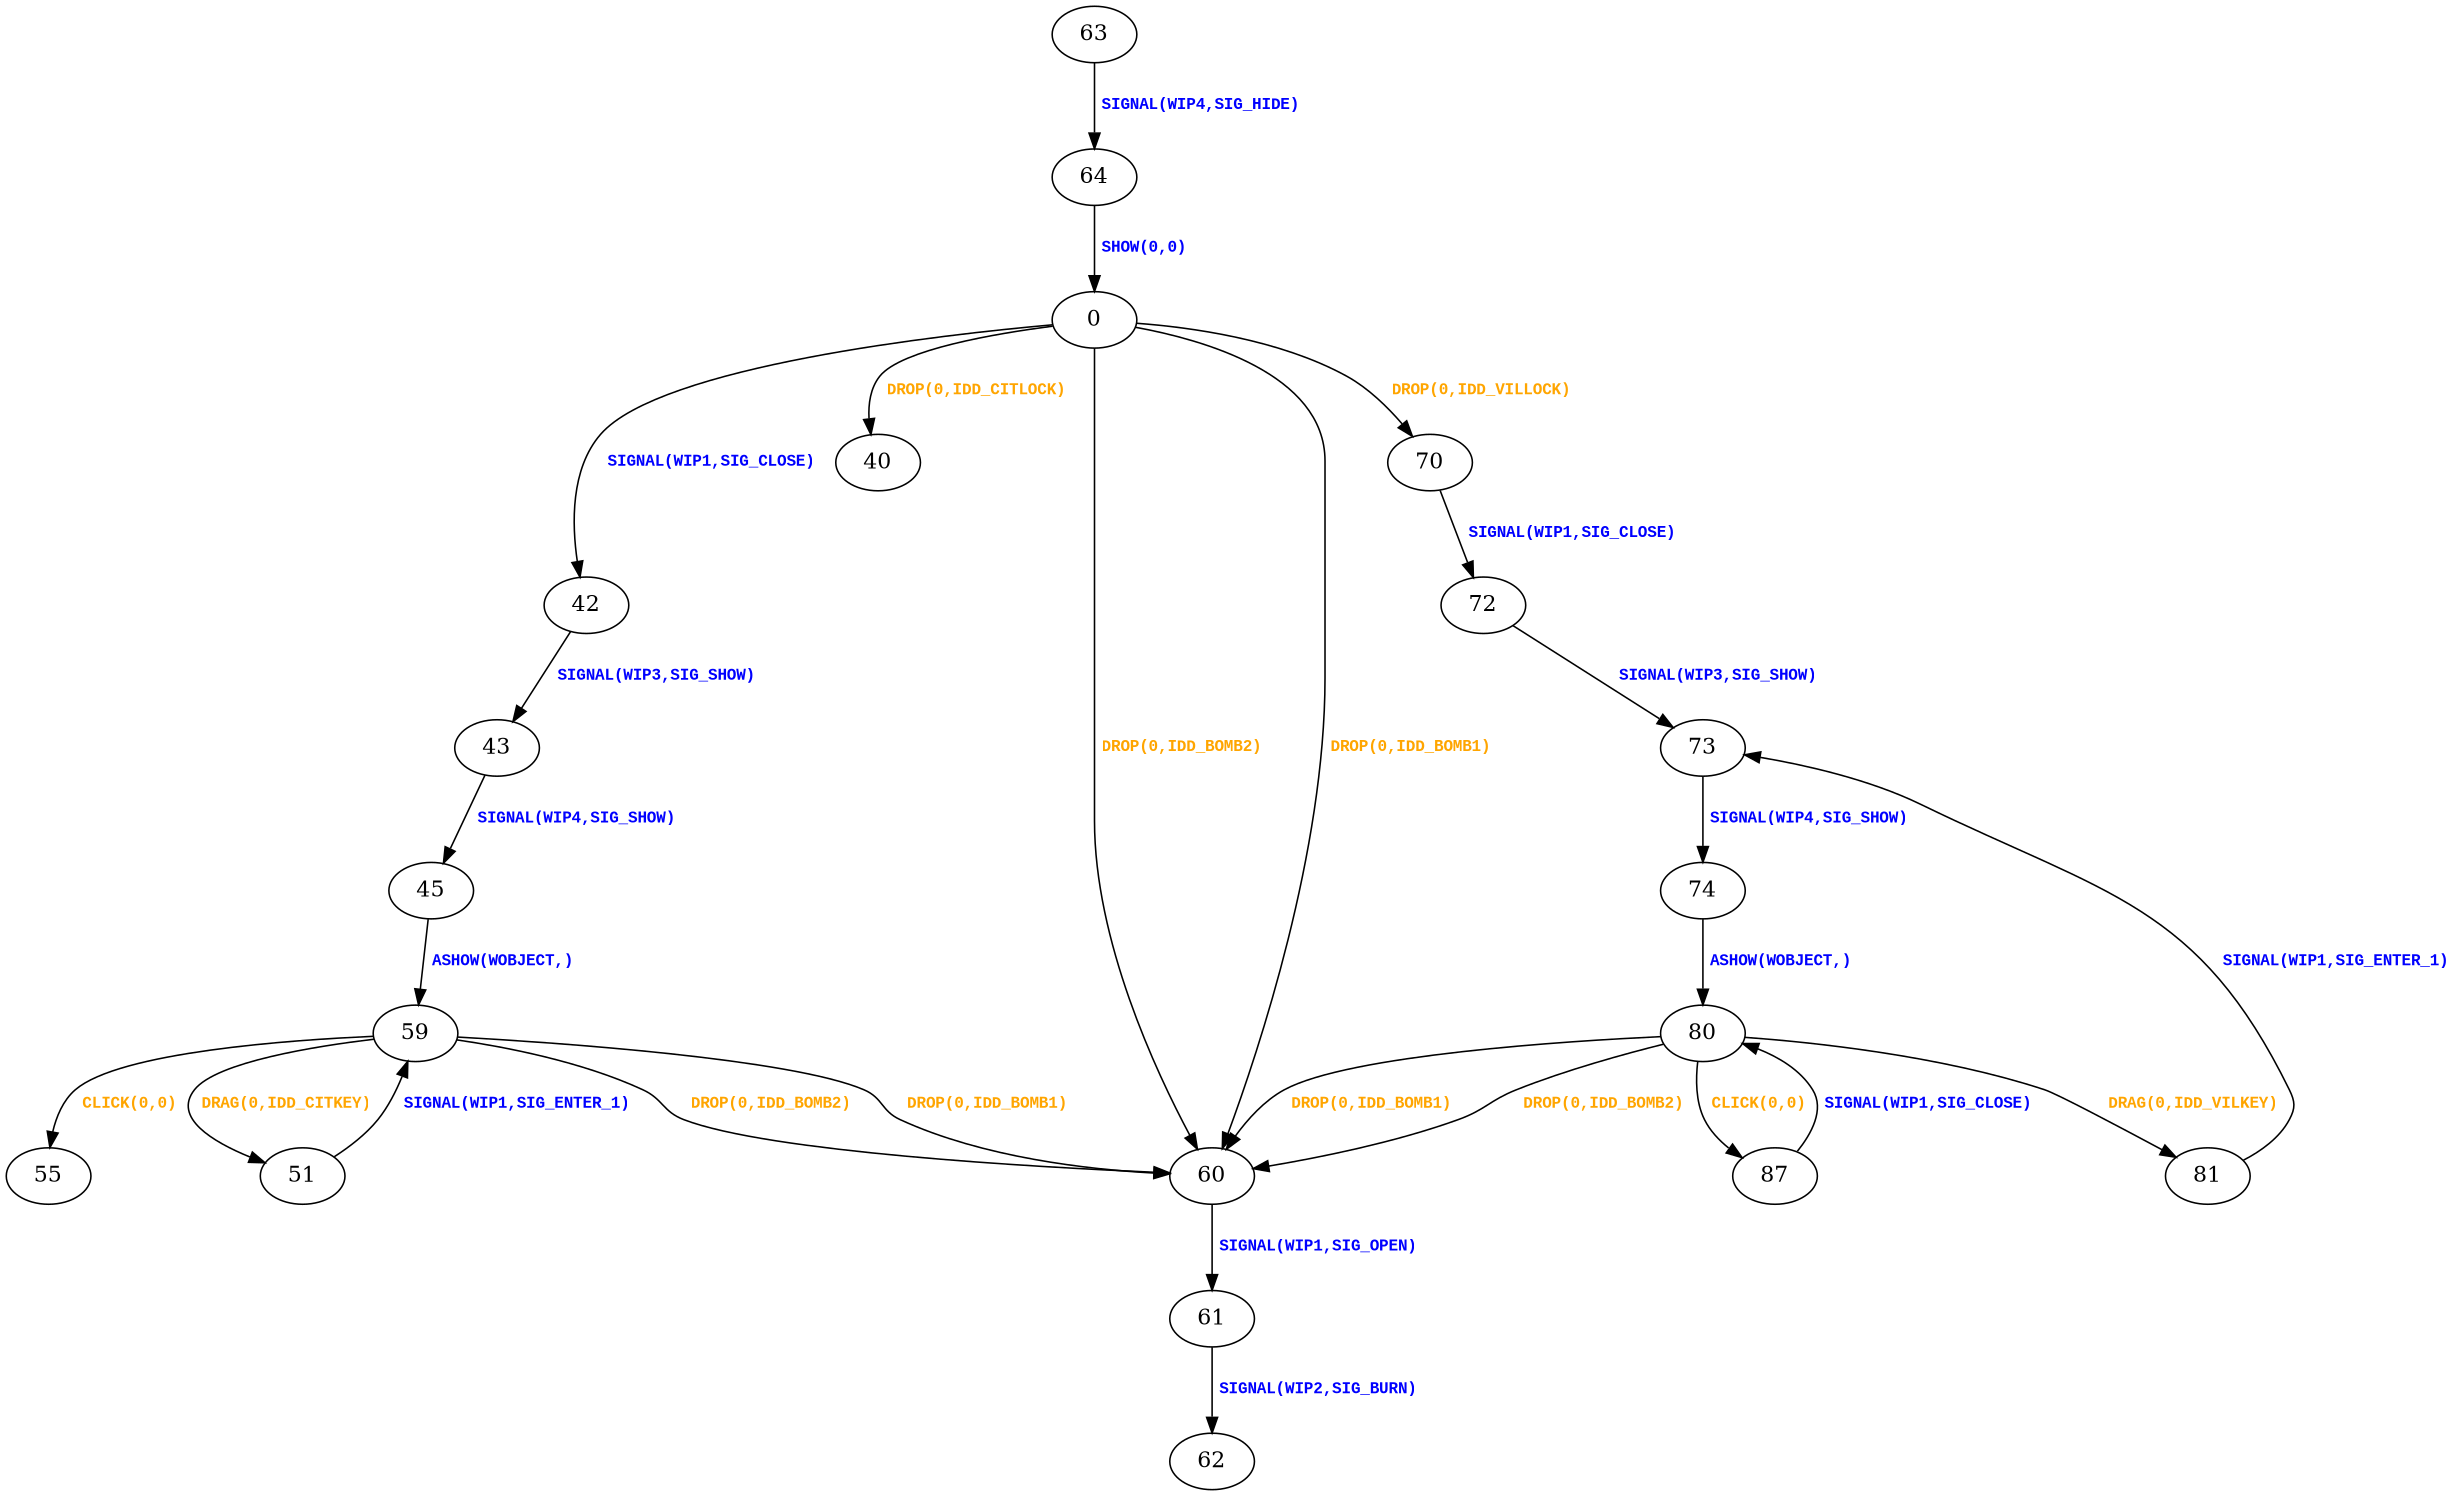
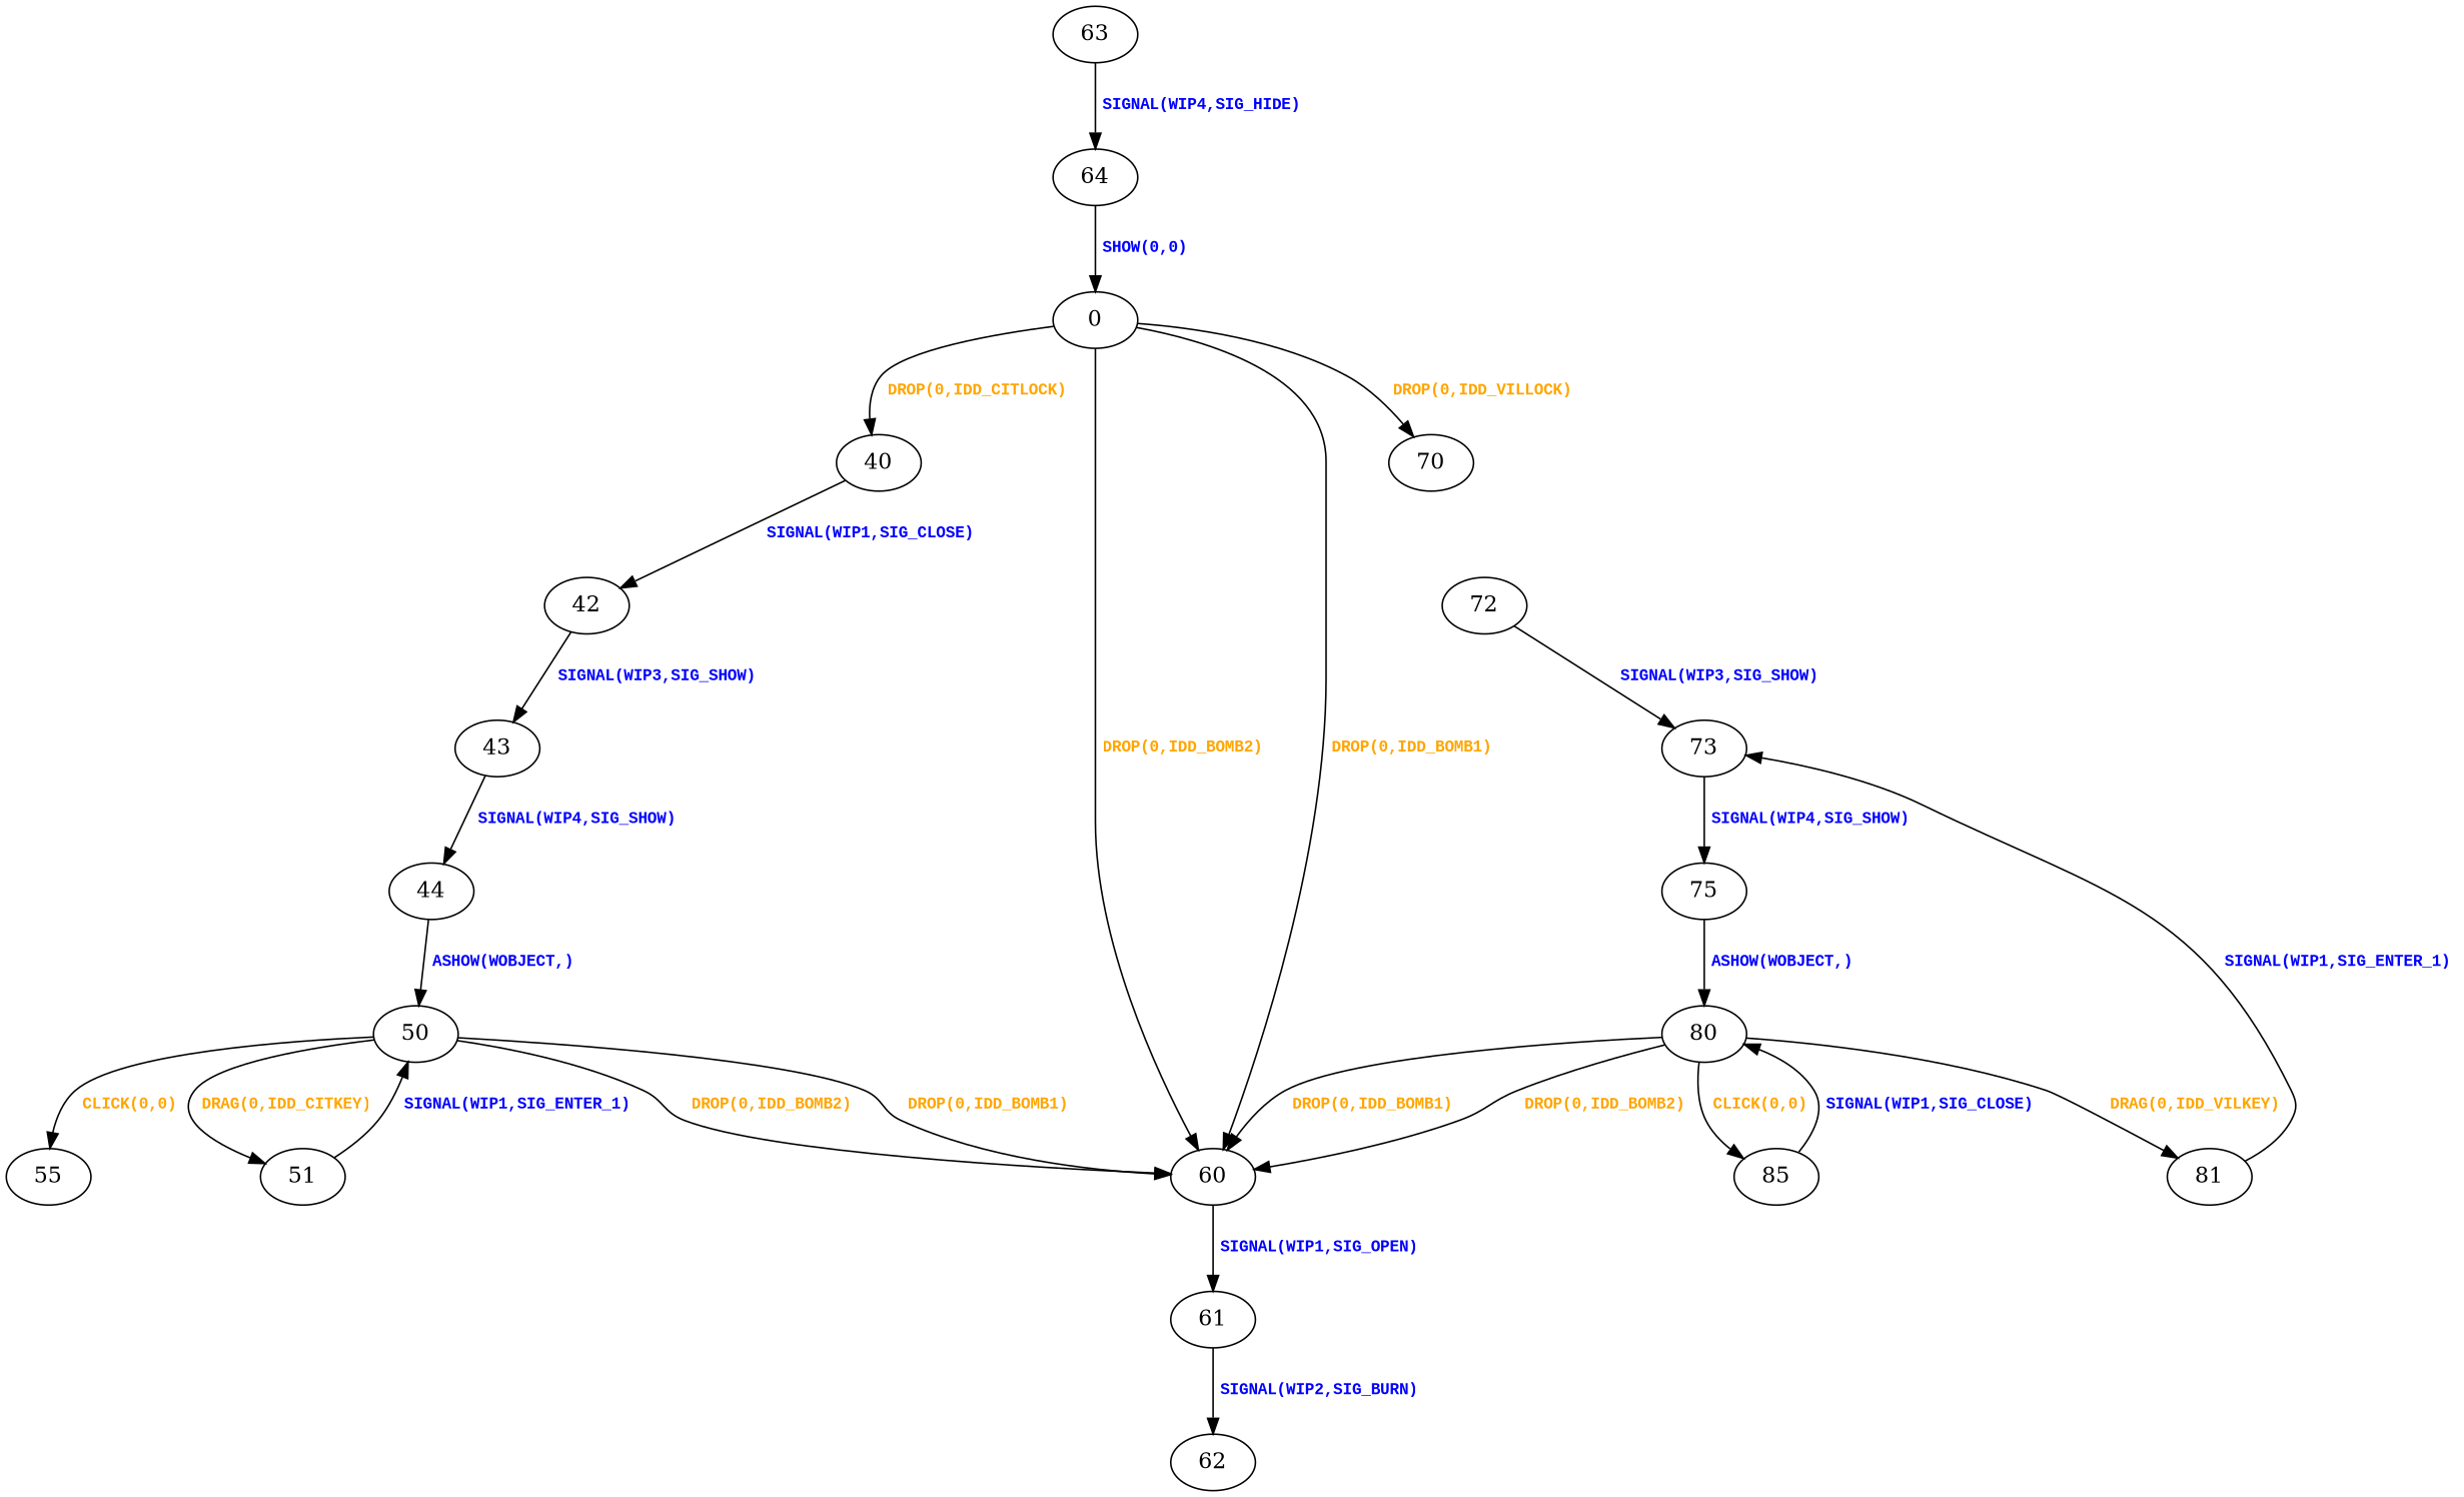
  digraph {
    node [shape=oval]
    edge [fontcolor=blue]
    0
    40
    70
    60
    42
    72
    61
    43
    73
    62
-   44 [label=45]
-   50 [label=59]
+   44
+   50
    55
    51
    63
    64
-   74
+   74 [label=75]
    80
-   85 [label=87]
+   85
    81
    0 -> 40 [fontcolor=orange label=< <table border="0"><tr><td><font face="Courier New" point-size="10"><b>DROP(0,IDD_CITLOCK)<br align="left"/></b></font></td></tr> </table>>]
    0 -> 70 [fontcolor=orange label=< <table border="0"><tr><td><font face="Courier New" point-size="10"><b>DROP(0,IDD_VILLOCK)<br align="left"/></b></font></td></tr> </table>>]
    0 -> 60 [fontcolor=orange label=< <table border="0"><tr><td><font face="Courier New" point-size="10"><b>DROP(0,IDD_BOMB1)<br align="left"/></b></font></td></tr> </table>>]
    0 -> 60 [fontcolor=orange label=< <table border="0"><tr><td><font face="Courier New" point-size="10"><b>DROP(0,IDD_BOMB2)<br align="left"/></b></font></td></tr> </table>>]
-   0 -> 42 [label=< <table border="0"><tr><td><font face="Courier New" point-size="10"><b>SIGNAL(WIP1,SIG_CLOSE)<br align="left"/></b></font></td></tr> </table>>]
-   70 -> 72 [label=< <table border="0"><tr><td><font face="Courier New" point-size="10"><b>SIGNAL(WIP1,SIG_CLOSE)<br align="left"/></b></font></td></tr> </table>>]
+   40 -> 42 [label=< <table border="0"><tr><td><font face="Courier New" point-size="10"><b>SIGNAL(WIP1,SIG_CLOSE)<br align="left"/></b></font></td></tr> </table>>]
    60 -> 61 [label=< <table border="0"><tr><td><font face="Courier New" point-size="10"><b>SIGNAL(WIP1,SIG_OPEN)<br align="left"/></b></font></td></tr> </table>>]
    42 -> 43 [label=< <table border="0"><tr><td><font face="Courier New" point-size="10"><b>SIGNAL(WIP3,SIG_SHOW)<br align="left"/></b></font></td></tr> </table>>]
    72 -> 73 [label=< <table border="0"><tr><td><font face="Courier New" point-size="10"><b>SIGNAL(WIP3,SIG_SHOW)<br align="left"/></b></font></td></tr> </table>>]
    61 -> 62 [label=< <table border="0"><tr><td><font face="Courier New" point-size="10"><b>SIGNAL(WIP2,SIG_BURN)<br align="left"/></b></font></td></tr> </table>>]
    43 -> 44 [label=< <table border="0"><tr><td><font face="Courier New" point-size="10"><b>SIGNAL(WIP4,SIG_SHOW)<br align="left"/></b></font></td></tr> </table>>]
    73 -> 74 [label=< <table border="0"><tr><td><font face="Courier New" point-size="10"><b>SIGNAL(WIP4,SIG_SHOW)<br align="left"/></b></font></td></tr> </table>>]
    44 -> 50 [label=< <table border="0"><tr><td><font face="Courier New" point-size="10"><b>ASHOW(WOBJECT,)<br align="left"/></b></font></td></tr> </table>>]
    50 -> 60 [fontcolor=orange label=< <table border="0"><tr><td><font face="Courier New" point-size="10"><b>DROP(0,IDD_BOMB1)<br align="left"/></b></font></td></tr> </table>>]
    50 -> 60 [fontcolor=orange label=< <table border="0"><tr><td><font face="Courier New" point-size="10"><b>DROP(0,IDD_BOMB2)<br align="left"/></b></font></td></tr> </table>>]
    50 -> 55 [fontcolor=orange label=< <table border="0"><tr><td><font face="Courier New" point-size="10"><b>CLICK(0,0)<br align="left"/></b></font></td></tr> </table>>]
    50 -> 51 [fontcolor=orange label=< <table border="0"><tr><td><font face="Courier New" point-size="10"><b>DRAG(0,IDD_CITKEY)<br align="left"/></b></font></td></tr> </table>>]
    51 -> 50 [label=< <table border="0"><tr><td><font face="Courier New" point-size="10"><b>SIGNAL(WIP1,SIG_ENTER_1)<br align="left"/></b></font></td></tr> </table>>]
    63 -> 64 [label=< <table border="0"><tr><td><font face="Courier New" point-size="10"><b>SIGNAL(WIP4,SIG_HIDE)<br align="left"/></b></font></td></tr> </table>>]
    64 -> 0 [label=< <table border="0"><tr><td><font face="Courier New" point-size="10"><b>SHOW(0,0)<br align="left"/></b></font></td></tr> </table>>]
    74 -> 80 [label=< <table border="0"><tr><td><font face="Courier New" point-size="10"><b>ASHOW(WOBJECT,)<br align="left"/></b></font></td></tr> </table>>]
    80 -> 60 [fontcolor=orange label=< <table border="0"><tr><td><font face="Courier New" point-size="10"><b>DROP(0,IDD_BOMB1)<br align="left"/></b></font></td></tr> </table>>]
    80 -> 60 [fontcolor=orange label=< <table border="0"><tr><td><font face="Courier New" point-size="10"><b>DROP(0,IDD_BOMB2)<br align="left"/></b></font></td></tr> </table>>]
    80 -> 85 [fontcolor=orange label=< <table border="0"><tr><td><font face="Courier New" point-size="10"><b>CLICK(0,0)<br align="left"/></b></font></td></tr> </table>>]
    80 -> 81 [fontcolor=orange label=< <table border="0"><tr><td><font face="Courier New" point-size="10"><b>DRAG(0,IDD_VILKEY)<br align="left"/></b></font></td></tr> </table>>]
    85 -> 80 [label=< <table border="0"><tr><td><font face="Courier New" point-size="10"><b>SIGNAL(WIP1,SIG_CLOSE)<br align="left"/></b></font></td></tr> </table>>]
    81 -> 73 [label=< <table border="0"><tr><td><font face="Courier New" point-size="10"><b>SIGNAL(WIP1,SIG_ENTER_1)<br align="left"/></b></font></td></tr> </table>>]
  }
